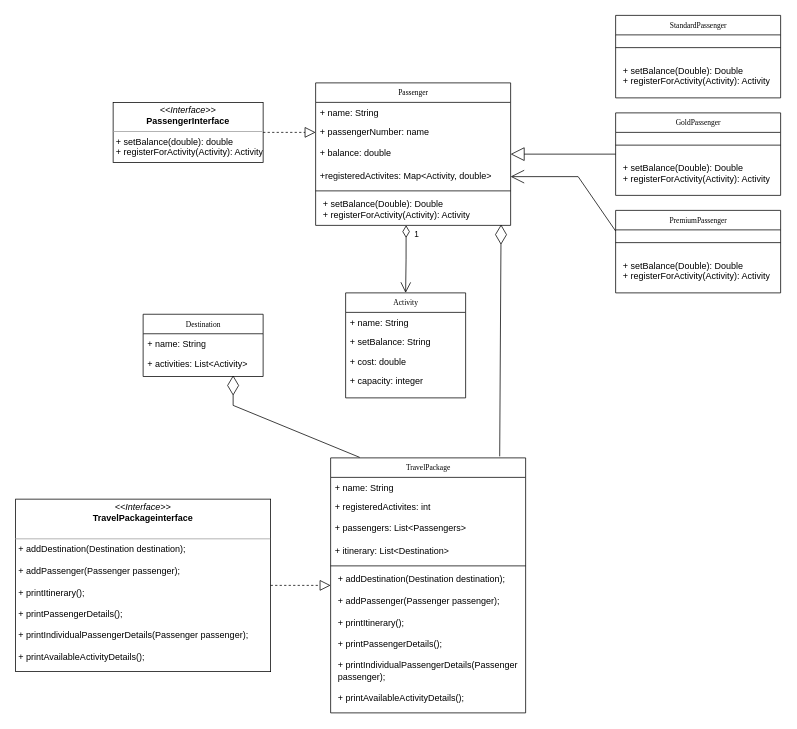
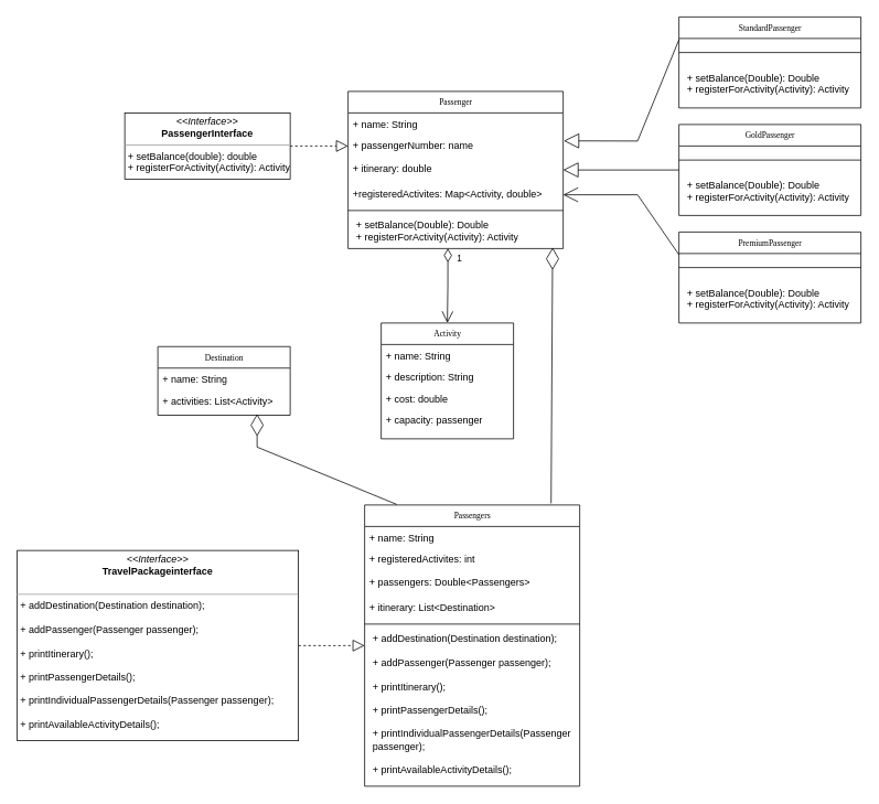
  <mxCell id="0" />
  <mxCell id="1" parent="0" />
  <mxCell id="2" value="Activity" style="swimlane;html=1;fontStyle=0;childLayout=stackLayout;horizontal=1;startSize=26;fillColor=none;horizontalStack=0;resizeParent=1;resizeLast=0;collapsible=1;marginBottom=0;swimlaneFillColor=#ffffff;rounded=0;shadow=0;comic=0;labelBackgroundColor=none;strokeWidth=1;fontFamily=Verdana;fontSize=10;align=center;" parent="1" vertex="1"><mxGeometry x="460" y="390" width="160" height="140" as="geometry" /></mxCell>
  <mxCell id="3" value="+ name: String" style="text;html=1;strokeColor=none;fillColor=none;align=left;verticalAlign=top;spacingLeft=4;spacingRight=4;whiteSpace=wrap;overflow=hidden;rotatable=0;points=[[0,0.5],[1,0.5]];portConstraint=eastwest;" parent="2" vertex="1"><mxGeometry y="26" width="160" height="26" as="geometry" /></mxCell>
- <mxCell id="4" value="+ setBalance: String" style="text;html=1;strokeColor=none;fillColor=none;align=left;verticalAlign=top;spacingLeft=4;spacingRight=4;whiteSpace=wrap;overflow=hidden;rotatable=0;points=[[0,0.5],[1,0.5]];portConstraint=eastwest;" parent="2" vertex="1"><mxGeometry y="52" width="160" height="26" as="geometry" /></mxCell>
+ <mxCell id="4" value="+ description: String" style="text;html=1;strokeColor=none;fillColor=none;align=left;verticalAlign=top;spacingLeft=4;spacingRight=4;whiteSpace=wrap;overflow=hidden;rotatable=0;points=[[0,0.5],[1,0.5]];portConstraint=eastwest;" parent="2" vertex="1"><mxGeometry y="52" width="160" height="26" as="geometry" /></mxCell>
  <mxCell id="5" value="+ cost: double&lt;br&gt;&amp;nbsp;" style="text;html=1;strokeColor=none;fillColor=none;align=left;verticalAlign=top;spacingLeft=4;spacingRight=4;whiteSpace=wrap;overflow=hidden;rotatable=0;points=[[0,0.5],[1,0.5]];portConstraint=eastwest;" parent="2" vertex="1"><mxGeometry y="78" width="160" height="26" as="geometry" /></mxCell>
- <mxCell id="6" value="+ capacity: integer&lt;div&gt;&lt;br/&gt;&lt;/div&gt;" style="text;html=1;strokeColor=none;fillColor=none;align=left;verticalAlign=top;spacingLeft=4;spacingRight=4;whiteSpace=wrap;overflow=hidden;rotatable=0;points=[[0,0.5],[1,0.5]];portConstraint=eastwest;" parent="2" vertex="1"><mxGeometry y="104" width="160" height="26" as="geometry" /></mxCell>
+ <mxCell id="6" value="+ capacity: passenger&lt;div&gt;&lt;br/&gt;&lt;/div&gt;" style="text;html=1;strokeColor=none;fillColor=none;align=left;verticalAlign=top;spacingLeft=4;spacingRight=4;whiteSpace=wrap;overflow=hidden;rotatable=0;points=[[0,0.5],[1,0.5]];portConstraint=eastwest;" parent="2" vertex="1"><mxGeometry y="104" width="160" height="26" as="geometry" /></mxCell>
  <mxCell id="7" value="StandardPassenger" style="swimlane;html=1;fontStyle=0;childLayout=stackLayout;horizontal=1;startSize=26;fillColor=none;horizontalStack=0;resizeParent=1;resizeLast=0;collapsible=1;marginBottom=0;swimlaneFillColor=#ffffff;rounded=0;shadow=0;comic=0;labelBackgroundColor=none;strokeWidth=1;fontFamily=Verdana;fontSize=10;align=center;" parent="1" vertex="1"><mxGeometry x="820" y="20" width="220" height="110" as="geometry" /></mxCell>
  <mxCell id="8" value="" style="line;strokeWidth=1;fillColor=none;align=left;verticalAlign=middle;spacingTop=-1;spacingLeft=3;spacingRight=3;rotatable=0;labelPosition=right;points=[];portConstraint=eastwest;strokeColor=inherit;" parent="7" vertex="1"><mxGeometry y="26" width="220" height="34" as="geometry" /></mxCell>
  <mxCell id="9" value="&lt;p style=&quot;border-color: var(--border-color); margin: 0px 0px 0px 4px;&quot;&gt;+ setBalance(Double): Double&lt;/p&gt;&lt;p style=&quot;border-color: var(--border-color); margin: 0px 0px 0px 4px;&quot;&gt;+&amp;nbsp;registerForActivity(Activity): Activity&lt;/p&gt;" style="text;html=1;strokeColor=none;fillColor=none;align=left;verticalAlign=top;spacingLeft=4;spacingRight=4;whiteSpace=wrap;overflow=hidden;rotatable=0;points=[[0,0.5],[1,0.5]];portConstraint=eastwest;" parent="7" vertex="1"><mxGeometry y="60" width="220" height="50" as="geometry" /></mxCell>
  <mxCell id="10" value="Passenger" style="swimlane;html=1;fontStyle=0;childLayout=stackLayout;horizontal=1;startSize=26;fillColor=none;horizontalStack=0;resizeParent=1;resizeLast=0;collapsible=1;marginBottom=0;swimlaneFillColor=#ffffff;rounded=0;shadow=0;comic=0;labelBackgroundColor=none;strokeWidth=1;fontFamily=Verdana;fontSize=10;align=center;" parent="1" vertex="1"><mxGeometry x="420" y="110" width="260" height="190" as="geometry" /></mxCell>
  <mxCell id="11" value="+ name: String" style="text;html=1;strokeColor=none;fillColor=none;align=left;verticalAlign=top;spacingLeft=4;spacingRight=4;whiteSpace=wrap;overflow=hidden;rotatable=0;points=[[0,0.5],[1,0.5]];portConstraint=eastwest;" parent="10" vertex="1"><mxGeometry y="26" width="260" height="26" as="geometry" /></mxCell>
  <mxCell id="12" value="+ passengerNumber: name" style="text;html=1;strokeColor=none;fillColor=none;align=left;verticalAlign=top;spacingLeft=4;spacingRight=4;whiteSpace=wrap;overflow=hidden;rotatable=0;points=[[0,0.5],[1,0.5]];portConstraint=eastwest;" parent="10" vertex="1"><mxGeometry y="52" width="260" height="28" as="geometry" /></mxCell>
- <mxCell id="13" value="+ balance: double" style="text;html=1;strokeColor=none;fillColor=none;align=left;verticalAlign=top;spacingLeft=4;spacingRight=4;whiteSpace=wrap;overflow=hidden;rotatable=0;points=[[0,0.5],[1,0.5]];portConstraint=eastwest;" parent="10" vertex="1"><mxGeometry y="80" width="260" height="30" as="geometry" /></mxCell>
+ <mxCell id="13" value="+ itinerary: double" style="text;html=1;strokeColor=none;fillColor=none;align=left;verticalAlign=top;spacingLeft=4;spacingRight=4;whiteSpace=wrap;overflow=hidden;rotatable=0;points=[[0,0.5],[1,0.5]];portConstraint=eastwest;" parent="10" vertex="1"><mxGeometry y="80" width="260" height="30" as="geometry" /></mxCell>
  <mxCell id="14" value="+registeredActivites: Map&amp;lt;Activity, double&amp;gt;" style="text;html=1;strokeColor=none;fillColor=none;align=left;verticalAlign=top;spacingLeft=4;spacingRight=4;whiteSpace=wrap;overflow=hidden;rotatable=0;points=[[0,0.5],[1,0.5]];portConstraint=eastwest;" parent="10" vertex="1"><mxGeometry y="110" width="260" height="30" as="geometry" /></mxCell>
  <mxCell id="15" value="" style="line;strokeWidth=1;fillColor=none;align=left;verticalAlign=middle;spacingTop=-1;spacingLeft=3;spacingRight=3;rotatable=0;labelPosition=right;points=[];portConstraint=eastwest;strokeColor=inherit;" parent="10" vertex="1"><mxGeometry y="140" width="260" height="8" as="geometry" /></mxCell>
  <mxCell id="16" value="&lt;p style=&quot;border-color: var(--border-color); margin: 0px 0px 0px 4px;&quot;&gt;+ setBalance(Double): Double&lt;/p&gt;&lt;p style=&quot;border-color: var(--border-color); margin: 0px 0px 0px 4px;&quot;&gt;+&amp;nbsp;registerForActivity&lt;span style=&quot;border-color: var(--border-color); background-color: initial;&quot;&gt;(Activity): Activity&lt;/span&gt;&lt;/p&gt;" style="text;html=1;strokeColor=none;fillColor=none;align=left;verticalAlign=top;spacingLeft=4;spacingRight=4;whiteSpace=wrap;overflow=hidden;rotatable=0;points=[[0,0.5],[1,0.5]];portConstraint=eastwest;" parent="10" vertex="1"><mxGeometry y="148" width="260" height="42" as="geometry" /></mxCell>
  <mxCell id="17" value="Destination" style="swimlane;html=1;fontStyle=0;childLayout=stackLayout;horizontal=1;startSize=26;fillColor=none;horizontalStack=0;resizeParent=1;resizeLast=0;collapsible=1;marginBottom=0;swimlaneFillColor=#ffffff;rounded=0;shadow=0;comic=0;labelBackgroundColor=none;strokeWidth=1;fontFamily=Verdana;fontSize=10;align=center;" parent="1" vertex="1"><mxGeometry x="190" y="418.5" width="160" height="83" as="geometry" /></mxCell>
  <mxCell id="18" value="+ name: String" style="text;html=1;strokeColor=none;fillColor=none;align=left;verticalAlign=top;spacingLeft=4;spacingRight=4;whiteSpace=wrap;overflow=hidden;rotatable=0;points=[[0,0.5],[1,0.5]];portConstraint=eastwest;" parent="17" vertex="1"><mxGeometry y="26" width="160" height="26" as="geometry" /></mxCell>
  <mxCell id="19" value="+ activities: List&amp;lt;Activity&amp;gt;" style="text;html=1;strokeColor=none;fillColor=none;align=left;verticalAlign=top;spacingLeft=4;spacingRight=4;whiteSpace=wrap;overflow=hidden;rotatable=0;points=[[0,0.5],[1,0.5]];portConstraint=eastwest;" parent="17" vertex="1"><mxGeometry y="52" width="160" height="26" as="geometry" /></mxCell>
  <mxCell id="20" value="&lt;p style=&quot;margin:0px;margin-top:4px;text-align:center;&quot;&gt;&lt;i&gt;&amp;lt;&amp;lt;Interface&amp;gt;&amp;gt;&lt;/i&gt;&lt;br&gt;&lt;b&gt;PassengerInterface&lt;/b&gt;&lt;/p&gt;&lt;hr size=&quot;1&quot;&gt;&lt;p style=&quot;margin:0px;margin-left:4px;&quot;&gt;+ setBalance&lt;span style=&quot;background-color: initial;&quot;&gt;(double): double&lt;/span&gt;&lt;/p&gt;&lt;p style=&quot;margin:0px;margin-left:4px;&quot;&gt;+&amp;nbsp;registerForActivity&lt;span style=&quot;background-color: initial;&quot;&gt;(Activity): Activity&lt;/span&gt;&lt;/p&gt;" style="verticalAlign=top;align=left;overflow=fill;fontSize=12;fontFamily=Helvetica;html=1;rounded=0;shadow=0;comic=0;labelBackgroundColor=none;strokeWidth=1" parent="1" vertex="1"><mxGeometry x="150" y="136" width="200" height="80" as="geometry" /></mxCell>
  <mxCell id="21" value="&lt;p style=&quot;margin:0px;margin-top:4px;text-align:center;&quot;&gt;&lt;i&gt;&amp;lt;&amp;lt;Interface&amp;gt;&amp;gt;&lt;/i&gt;&lt;br&gt;&lt;b&gt;TravelPackageinterface&lt;/b&gt;&lt;/p&gt;&lt;p style=&quot;margin:0px;margin-left:4px;&quot;&gt;&lt;br&gt;&lt;/p&gt;&lt;hr size=&quot;1&quot;&gt;&lt;p style=&quot;margin:0px;margin-left:4px;&quot;&gt;+ addDestination(Destination destination);&lt;/p&gt;&lt;p style=&quot;margin:0px;margin-left:4px;&quot;&gt;&lt;br&gt;&lt;/p&gt;&lt;p style=&quot;margin:0px;margin-left:4px;&quot;&gt;+ addPassenger(Passenger passenger);&lt;/p&gt;&lt;p style=&quot;margin:0px;margin-left:4px;&quot;&gt;&lt;br&gt;&lt;/p&gt;&lt;p style=&quot;margin:0px;margin-left:4px;&quot;&gt;+ printItinerary();&lt;/p&gt;&lt;p style=&quot;margin:0px;margin-left:4px;&quot;&gt;&lt;br&gt;&lt;/p&gt;&lt;p style=&quot;margin:0px;margin-left:4px;&quot;&gt;+ printPassengerDetails();&lt;/p&gt;&lt;p style=&quot;margin:0px;margin-left:4px;&quot;&gt;&lt;br&gt;&lt;/p&gt;&lt;p style=&quot;margin:0px;margin-left:4px;&quot;&gt;+ printIndividualPassengerDetails(Passenger passenger);&lt;/p&gt;&lt;p style=&quot;margin:0px;margin-left:4px;&quot;&gt;&lt;br&gt;&lt;/p&gt;&lt;p style=&quot;margin:0px;margin-left:4px;&quot;&gt;+ printAvailableActivityDetails();&lt;/p&gt;" style="verticalAlign=top;align=left;overflow=fill;fontSize=12;fontFamily=Helvetica;html=1;rounded=0;shadow=0;comic=0;labelBackgroundColor=none;strokeWidth=1" parent="1" vertex="1"><mxGeometry x="20" y="665" width="340" height="230" as="geometry" /></mxCell>
  <mxCell id="22" value="" style="endArrow=block;dashed=1;endFill=0;endSize=12;html=1;rounded=0;exitX=1;exitY=0.5;exitDx=0;exitDy=0;entryX=0;entryY=0.5;entryDx=0;entryDy=0;" parent="1" source="20" target="12" edge="1"><mxGeometry width="160" relative="1" as="geometry"><mxPoint x="370" y="80" as="sourcePoint" /><mxPoint x="460" y="70" as="targetPoint" /><Array as="points" /></mxGeometry></mxCell>
  <mxCell id="23" style="edgeStyle=orthogonalEdgeStyle;rounded=0;orthogonalLoop=1;jettySize=auto;html=1;exitX=0.5;exitY=1;exitDx=0;exitDy=0;" parent="1" source="20" target="20" edge="1"><mxGeometry relative="1" as="geometry" /></mxCell>
+ <mxCell id="24" value="" style="endArrow=block;endSize=16;endFill=0;html=1;rounded=0;entryX=1.003;entryY=0.279;entryDx=0;entryDy=0;entryPerimeter=0;exitX=0;exitY=0.25;exitDx=0;exitDy=0;" parent="1" source="7" target="12" edge="1"><mxGeometry width="160" relative="1" as="geometry"><mxPoint x="770" y="220" as="sourcePoint" /><mxPoint x="930" y="220" as="targetPoint" /><Array as="points"><mxPoint x="770" y="170" /></Array></mxGeometry></mxCell>
  <mxCell id="25" value="GoldPassenger" style="swimlane;html=1;fontStyle=0;childLayout=stackLayout;horizontal=1;startSize=26;fillColor=none;horizontalStack=0;resizeParent=1;resizeLast=0;collapsible=1;marginBottom=0;swimlaneFillColor=#ffffff;rounded=0;shadow=0;comic=0;labelBackgroundColor=none;strokeWidth=1;fontFamily=Verdana;fontSize=10;align=center;" vertex="1" parent="1"><mxGeometry x="820" y="150" width="220" height="110" as="geometry" /></mxCell>
  <mxCell id="26" value="" style="line;strokeWidth=1;fillColor=none;align=left;verticalAlign=middle;spacingTop=-1;spacingLeft=3;spacingRight=3;rotatable=0;labelPosition=right;points=[];portConstraint=eastwest;strokeColor=inherit;" vertex="1" parent="25"><mxGeometry y="26" width="220" height="34" as="geometry" /></mxCell>
  <mxCell id="27" value="&lt;p style=&quot;border-color: var(--border-color); margin: 0px 0px 0px 4px;&quot;&gt;+ setBalance(Double): Double&lt;/p&gt;&lt;p style=&quot;border-color: var(--border-color); margin: 0px 0px 0px 4px;&quot;&gt;+&amp;nbsp;registerForActivity(Activity): Activity&lt;/p&gt;" style="text;html=1;strokeColor=none;fillColor=none;align=left;verticalAlign=top;spacingLeft=4;spacingRight=4;whiteSpace=wrap;overflow=hidden;rotatable=0;points=[[0,0.5],[1,0.5]];portConstraint=eastwest;" vertex="1" parent="25"><mxGeometry y="60" width="220" height="50" as="geometry" /></mxCell>
  <mxCell id="28" value="PremiumPassenger" style="swimlane;html=1;fontStyle=0;childLayout=stackLayout;horizontal=1;startSize=26;fillColor=none;horizontalStack=0;resizeParent=1;resizeLast=0;collapsible=1;marginBottom=0;swimlaneFillColor=#ffffff;rounded=0;shadow=0;comic=0;labelBackgroundColor=none;strokeWidth=1;fontFamily=Verdana;fontSize=10;align=center;" vertex="1" parent="1"><mxGeometry x="820" y="280" width="220" height="110" as="geometry" /></mxCell>
  <mxCell id="29" value="" style="line;strokeWidth=1;fillColor=none;align=left;verticalAlign=middle;spacingTop=-1;spacingLeft=3;spacingRight=3;rotatable=0;labelPosition=right;points=[];portConstraint=eastwest;strokeColor=inherit;" vertex="1" parent="28"><mxGeometry y="26" width="220" height="34" as="geometry" /></mxCell>
  <mxCell id="30" value="&lt;p style=&quot;border-color: var(--border-color); margin: 0px 0px 0px 4px;&quot;&gt;+ setBalance(Double): Double&lt;/p&gt;&lt;p style=&quot;border-color: var(--border-color); margin: 0px 0px 0px 4px;&quot;&gt;+&amp;nbsp;registerForActivity(Activity): Activity&lt;/p&gt;" style="text;html=1;strokeColor=none;fillColor=none;align=left;verticalAlign=top;spacingLeft=4;spacingRight=4;whiteSpace=wrap;overflow=hidden;rotatable=0;points=[[0,0.5],[1,0.5]];portConstraint=eastwest;" vertex="1" parent="28"><mxGeometry y="60" width="220" height="42" as="geometry" /></mxCell>
  <mxCell id="31" value="" style="endArrow=block;endSize=16;endFill=0;html=1;rounded=0;entryX=1;entryY=0.5;entryDx=0;entryDy=0;" edge="1" parent="1" target="13"><mxGeometry width="160" relative="1" as="geometry"><mxPoint x="820" y="205" as="sourcePoint" /><mxPoint x="751" y="110" as="targetPoint" /><Array as="points" /></mxGeometry></mxCell>
  <mxCell id="32" value="" style="endArrow=open;endSize=16;endFill=0;html=1;rounded=0;entryX=1;entryY=0.5;entryDx=0;entryDy=0;exitX=0;exitY=0.25;exitDx=0;exitDy=0;" edge="1" parent="1" source="28" target="14"><mxGeometry width="160" relative="1" as="geometry"><mxPoint x="860" y="320" as="sourcePoint" /><mxPoint x="691" y="237" as="targetPoint" /><Array as="points"><mxPoint x="770" y="235" /></Array></mxGeometry></mxCell>
  <mxCell id="33" value="1" style="endArrow=open;html=1;endSize=12;startArrow=diamondThin;startSize=14;startFill=0;edgeStyle=orthogonalEdgeStyle;align=left;verticalAlign=bottom;rounded=0;entryX=0.5;entryY=0;entryDx=0;entryDy=0;exitX=0.464;exitY=0.996;exitDx=0;exitDy=0;exitPerimeter=0;" edge="1" parent="1" source="16" target="2"><mxGeometry x="-0.539" y="9" relative="1" as="geometry"><mxPoint x="540" y="310" as="sourcePoint" /><mxPoint x="590" y="370" as="targetPoint" /><mxPoint as="offset" /></mxGeometry></mxCell>
- <mxCell id="34" value="TravelPackage" style="swimlane;html=1;fontStyle=0;childLayout=stackLayout;horizontal=1;startSize=26;fillColor=none;horizontalStack=0;resizeParent=1;resizeLast=0;collapsible=1;marginBottom=0;swimlaneFillColor=#ffffff;rounded=0;shadow=0;comic=0;labelBackgroundColor=none;strokeWidth=1;fontFamily=Verdana;fontSize=10;align=center;" vertex="1" parent="1"><mxGeometry x="440" y="610" width="260" height="340" as="geometry" /></mxCell>
+ <mxCell id="34" value="Passengers" style="swimlane;html=1;fontStyle=0;childLayout=stackLayout;horizontal=1;startSize=26;fillColor=none;horizontalStack=0;resizeParent=1;resizeLast=0;collapsible=1;marginBottom=0;swimlaneFillColor=#ffffff;rounded=0;shadow=0;comic=0;labelBackgroundColor=none;strokeWidth=1;fontFamily=Verdana;fontSize=10;align=center;" vertex="1" parent="1"><mxGeometry x="440" y="610" width="260" height="340" as="geometry" /></mxCell>
  <mxCell id="35" value="+ name: String" style="text;html=1;strokeColor=none;fillColor=none;align=left;verticalAlign=top;spacingLeft=4;spacingRight=4;whiteSpace=wrap;overflow=hidden;rotatable=0;points=[[0,0.5],[1,0.5]];portConstraint=eastwest;" vertex="1" parent="34"><mxGeometry y="26" width="260" height="26" as="geometry" /></mxCell>
  <mxCell id="36" value="+ registeredActivites: int" style="text;html=1;strokeColor=none;fillColor=none;align=left;verticalAlign=top;spacingLeft=4;spacingRight=4;whiteSpace=wrap;overflow=hidden;rotatable=0;points=[[0,0.5],[1,0.5]];portConstraint=eastwest;" vertex="1" parent="34"><mxGeometry y="52" width="260" height="28" as="geometry" /></mxCell>
- <mxCell id="37" value="+&amp;nbsp;passengers&lt;span style=&quot;background-color: initial;&quot;&gt;:&amp;nbsp;&lt;/span&gt;&lt;span style=&quot;background-color: initial;&quot;&gt;List&amp;lt;Passengers&amp;gt;&lt;/span&gt;" style="text;html=1;strokeColor=none;fillColor=none;align=left;verticalAlign=top;spacingLeft=4;spacingRight=4;whiteSpace=wrap;overflow=hidden;rotatable=0;points=[[0,0.5],[1,0.5]];portConstraint=eastwest;" vertex="1" parent="34"><mxGeometry y="80" width="260" height="30" as="geometry" /></mxCell>
+ <mxCell id="37" value="+&amp;nbsp;passengers&lt;span style=&quot;background-color: initial;&quot;&gt;:&amp;nbsp;&lt;/span&gt;&lt;span style=&quot;background-color: initial;&quot;&gt;Double&amp;lt;Passengers&amp;gt;&lt;/span&gt;" style="text;html=1;strokeColor=none;fillColor=none;align=left;verticalAlign=top;spacingLeft=4;spacingRight=4;whiteSpace=wrap;overflow=hidden;rotatable=0;points=[[0,0.5],[1,0.5]];portConstraint=eastwest;" vertex="1" parent="34"><mxGeometry y="80" width="260" height="30" as="geometry" /></mxCell>
  <mxCell id="38" value="+ itinerary&lt;span style=&quot;background-color: initial;&quot;&gt;: List&amp;lt;Destination&amp;gt;&lt;/span&gt;" style="text;html=1;strokeColor=none;fillColor=none;align=left;verticalAlign=top;spacingLeft=4;spacingRight=4;whiteSpace=wrap;overflow=hidden;rotatable=0;points=[[0,0.5],[1,0.5]];portConstraint=eastwest;" vertex="1" parent="34"><mxGeometry y="110" width="260" height="30" as="geometry" /></mxCell>
  <mxCell id="39" value="" style="line;strokeWidth=1;fillColor=none;align=left;verticalAlign=middle;spacingTop=-1;spacingLeft=3;spacingRight=3;rotatable=0;labelPosition=right;points=[];portConstraint=eastwest;strokeColor=inherit;" vertex="1" parent="34"><mxGeometry y="140" width="260" height="8" as="geometry" /></mxCell>
  <mxCell id="40" value="&lt;p style=&quot;border-color: var(--border-color); margin: 0px 0px 0px 4px;&quot;&gt;+ addDestination(Destination destination);&lt;/p&gt;&lt;p style=&quot;border-color: var(--border-color); margin: 0px 0px 0px 4px;&quot;&gt;&lt;br style=&quot;border-color: var(--border-color);&quot;&gt;&lt;/p&gt;&lt;p style=&quot;border-color: var(--border-color); margin: 0px 0px 0px 4px;&quot;&gt;+ addPassenger(Passenger passenger);&lt;/p&gt;&lt;p style=&quot;border-color: var(--border-color); margin: 0px 0px 0px 4px;&quot;&gt;&lt;br style=&quot;border-color: var(--border-color);&quot;&gt;&lt;/p&gt;&lt;p style=&quot;border-color: var(--border-color); margin: 0px 0px 0px 4px;&quot;&gt;+ printItinerary();&lt;/p&gt;&lt;p style=&quot;border-color: var(--border-color); margin: 0px 0px 0px 4px;&quot;&gt;&lt;br style=&quot;border-color: var(--border-color);&quot;&gt;&lt;/p&gt;&lt;p style=&quot;border-color: var(--border-color); margin: 0px 0px 0px 4px;&quot;&gt;+ printPassengerDetails();&lt;/p&gt;&lt;p style=&quot;border-color: var(--border-color); margin: 0px 0px 0px 4px;&quot;&gt;&lt;br style=&quot;border-color: var(--border-color);&quot;&gt;&lt;/p&gt;&lt;p style=&quot;border-color: var(--border-color); margin: 0px 0px 0px 4px;&quot;&gt;+ printIndividualPassengerDetails(Passenger passenger);&lt;/p&gt;&lt;p style=&quot;border-color: var(--border-color); margin: 0px 0px 0px 4px;&quot;&gt;&lt;br style=&quot;border-color: var(--border-color);&quot;&gt;&lt;/p&gt;&lt;p style=&quot;border-color: var(--border-color); margin: 0px 0px 0px 4px;&quot;&gt;+ printAvailableActivityDetails();&lt;/p&gt;" style="text;html=1;strokeColor=none;fillColor=none;align=left;verticalAlign=top;spacingLeft=4;spacingRight=4;whiteSpace=wrap;overflow=hidden;rotatable=0;points=[[0,0.5],[1,0.5]];portConstraint=eastwest;" vertex="1" parent="34"><mxGeometry y="148" width="260" height="182" as="geometry" /></mxCell>
  <mxCell id="41" value="" style="endArrow=diamondThin;endFill=0;endSize=24;html=1;rounded=0;exitX=0.867;exitY=-0.006;exitDx=0;exitDy=0;exitPerimeter=0;entryX=0.951;entryY=0.973;entryDx=0;entryDy=0;entryPerimeter=0;" edge="1" parent="1" source="34" target="16"><mxGeometry width="160" relative="1" as="geometry"><mxPoint x="664" y="570" as="sourcePoint" /><mxPoint x="665" y="300" as="targetPoint" /></mxGeometry></mxCell>
  <mxCell id="42" value="" style="endArrow=diamondThin;endFill=0;endSize=24;html=1;rounded=0;exitX=0.149;exitY=-0.002;exitDx=0;exitDy=0;exitPerimeter=0;" edge="1" parent="1" source="34"><mxGeometry width="160" relative="1" as="geometry"><mxPoint x="410" y="590" as="sourcePoint" /><mxPoint x="310" y="500" as="targetPoint" /><Array as="points"><mxPoint x="310" y="540" /></Array></mxGeometry></mxCell>
  <mxCell id="43" value="" style="endArrow=block;dashed=1;endFill=0;endSize=12;html=1;rounded=0;exitX=1;exitY=0.5;exitDx=0;exitDy=0;" edge="1" parent="1" source="21"><mxGeometry width="160" relative="1" as="geometry"><mxPoint x="370" y="779.5" as="sourcePoint" /><mxPoint x="440" y="780" as="targetPoint" /><Array as="points" /></mxGeometry></mxCell>
